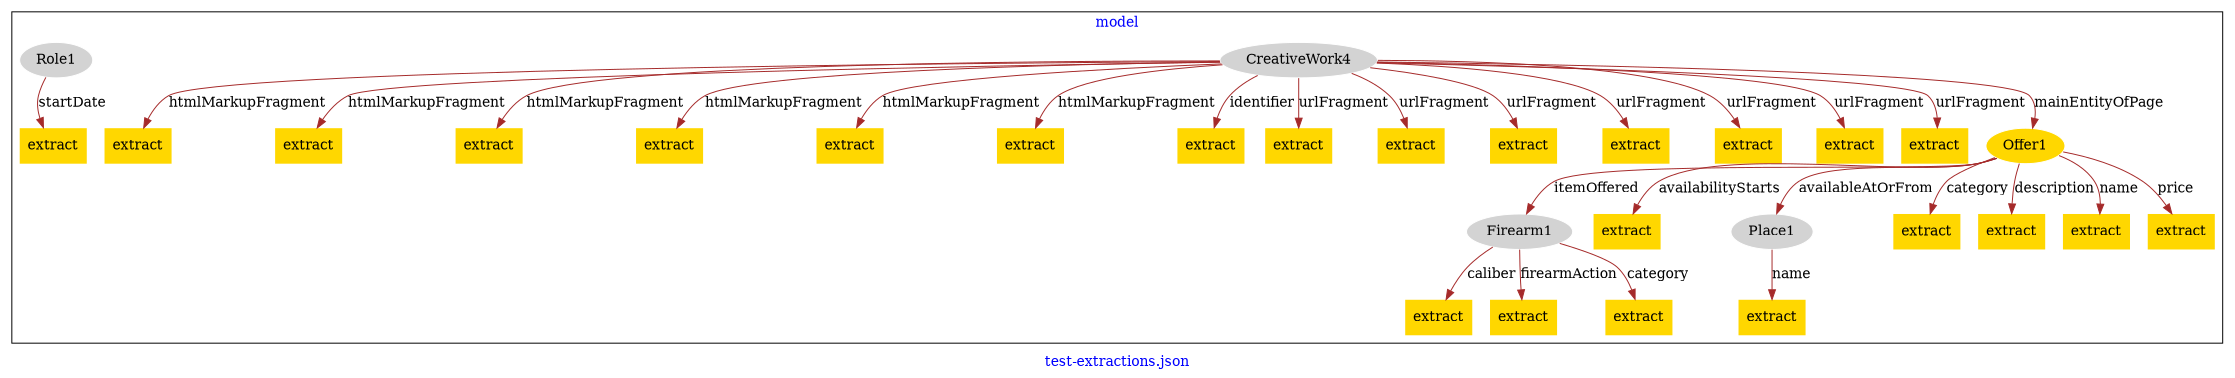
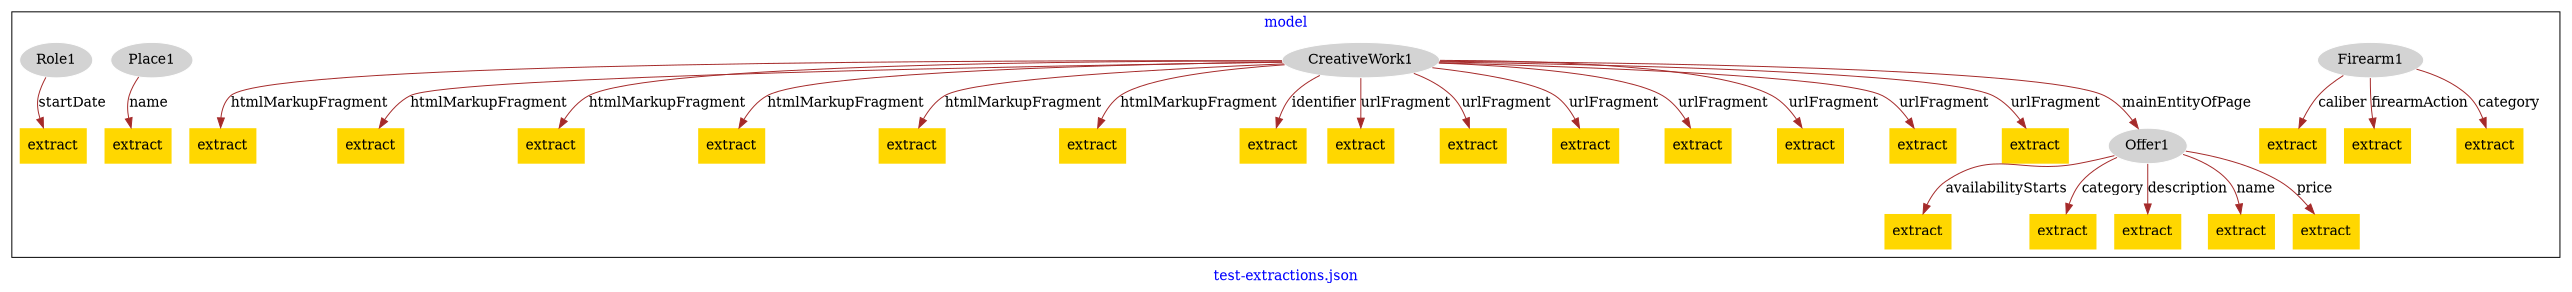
  digraph {
    fontcolor=blue
    label="test-extractions.json"
    remincross=true
    node [fillcolor=gold style=filled shape=plaintext]
    edge [color=brown fontcolor=black]
    n1 [color=white fillcolor=lightgray label=Firearm1 shape=""]
    n2 [label=extract]
    n3 [label=extract]
    n4 [label=extract]
-   n5 [color=white fillcolor=lightgray label=CreativeWork4 shape=""]
+   n5 [color=white fillcolor=lightgray label=CreativeWork1 shape=""]
    n6 [label=extract]
    n7 [label=extract]
    n8 [label=extract]
    n9 [label=extract]
    n10 [label=extract]
    n11 [label=extract]
    n12 [label=extract]
    n13 [label=extract]
    n14 [label=extract]
    n15 [label=extract]
    n16 [label=extract]
    n17 [label=extract]
    n18 [label=extract]
    n19 [label=extract]
-   n20 [color=white label=Offer1 shape=""]
+   n20 [color=white fillcolor=lightgray label=Offer1 shape=""]
    n21 [label=extract]
    n22 [color=white fillcolor=lightgray label=Place1 shape=""]
    n23 [label=extract]
    n24 [label=extract]
    n25 [label=extract]
    n26 [label=extract]
    n27 [label=extract]
    n28 [color=white fillcolor=lightgray label=Role1 shape=""]
    n29 [label=extract]
    subgraph cluster_1 {
      label=model
      n1
      n2
      n3
      n4
      n5
      n6
      n7
      n8
      n9
      n10
      n11
      n12
      n13
      n14
      n15
      n16
      n17
      n18
      n19
      n20
      n21
      n22
      n23
      n24
      n25
      n26
      n27
      n28
      n29
    }
    n1 -> n2 [label=caliber]
    n1 -> n3 [label=firearmAction]
    n1 -> n4 [label=category]
    n5 -> n6 [label=htmlMarkupFragment]
    n5 -> n7 [label=htmlMarkupFragment]
    n5 -> n8 [label=htmlMarkupFragment]
    n5 -> n9 [label=htmlMarkupFragment]
    n5 -> n10 [label=htmlMarkupFragment]
    n5 -> n11 [label=htmlMarkupFragment]
    n5 -> n12 [label=identifier]
    n5 -> n13 [label=urlFragment]
    n5 -> n14 [label=urlFragment]
    n5 -> n15 [label=urlFragment]
    n5 -> n16 [label=urlFragment]
    n5 -> n17 [label=urlFragment]
    n5 -> n18 [label=urlFragment]
    n5 -> n19 [label=urlFragment]
    n5 -> n20 [label=mainEntityOfPage]
-   n20 -> n1 [label=itemOffered]
    n20 -> n21 [label=availabilityStarts]
-   n20 -> n22 [label=availableAtOrFrom]
    n20 -> n23 [label=category]
    n20 -> n24 [label=description]
    n20 -> n25 [label=name]
    n20 -> n26 [label=price]
    n22 -> n27 [label=name]
    n28 -> n29 [label=startDate]
  }
